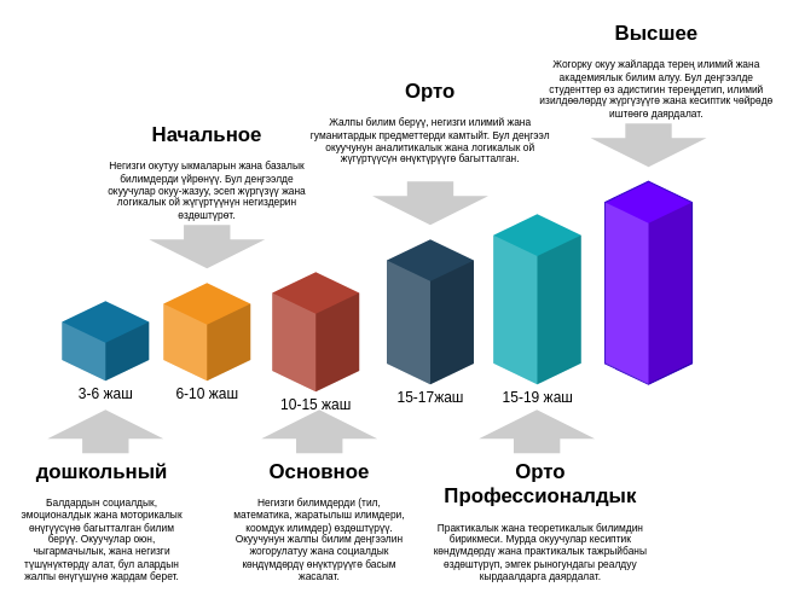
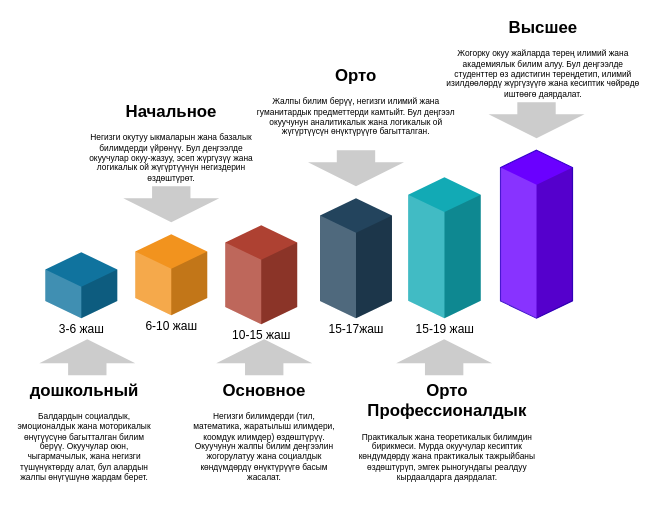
  <mxCell id="0" />
  <mxCell id="1" parent="0" />
  <mxCell id="2" value="" style="html=1;shadow=0;dashed=0;align=center;verticalAlign=middle;shape=mxgraph.arrows2.arrow;dy=0.6;dx=40;direction=north;notch=0;strokeWidth=2;fillColor=#CCCCCC;fontSize=14;fontColor=#000000;strokeColor=none;" parent="1" vertex="1"><mxGeometry x="65" y="565" width="160" height="60" as="geometry" /></mxCell>
- <mxCell id="3" value="3-6 жаш" style="verticalLabelPosition=bottom;verticalAlign=top;html=1;shape=mxgraph.infographic.shadedCube;isoAngle=15;fillColor=#10739E;strokeColor=none;fontFamily=Helvetica;fontSize=20;align=center;strokeWidth=2;" parent="1" vertex="1"><mxGeometry x="85" y="415" width="120" height="110" as="geometry" /></mxCell>
+ <mxCell id="3" value="3-6 жаш" style="verticalLabelPosition=bottom;verticalAlign=top;html=1;shape=mxgraph.infographic.shadedCube;isoAngle=15;fillColor=#10739E;strokeColor=none;fontFamily=Helvetica;fontSize=20;align=center;strokeWidth=2;" parent="1" vertex="1"><mxGeometry x="75" y="420" width="120" height="110" as="geometry" /></mxCell>
  <mxCell id="4" value="6-10 жаш" style="verticalLabelPosition=bottom;verticalAlign=top;html=1;shape=mxgraph.infographic.shadedCube;isoAngle=15;fillColor=#F2931E;strokeColor=none;fontFamily=Helvetica;fontSize=20;align=center;strokeWidth=2;" parent="1" vertex="1"><mxGeometry x="225" y="390" width="120" height="135" as="geometry" /></mxCell>
  <mxCell id="5" value="10-15 жаш" style="verticalLabelPosition=bottom;verticalAlign=top;html=1;shape=mxgraph.infographic.shadedCube;isoAngle=15;fillColor=#AE4132;strokeColor=none;fontFamily=Helvetica;fontSize=20;align=center;strokeWidth=2;" parent="1" vertex="1"><mxGeometry x="375" y="375" width="120" height="165" as="geometry" /></mxCell>
  <mxCell id="6" value="15-17жаш" style="verticalLabelPosition=bottom;verticalAlign=top;html=1;shape=mxgraph.infographic.shadedCube;isoAngle=15;fillColor=#23445D;strokeColor=none;fontFamily=Helvetica;fontSize=20;align=center;strokeWidth=2;" parent="1" vertex="1"><mxGeometry x="533" y="330" width="120" height="200" as="geometry" /></mxCell>
  <mxCell id="7" value="15-19 жаш" style="verticalLabelPosition=bottom;verticalAlign=top;html=1;shape=mxgraph.infographic.shadedCube;isoAngle=15;fillColor=#12AAB5;strokeColor=none;fontFamily=Helvetica;fontSize=20;align=center;strokeWidth=2;" parent="1" vertex="1"><mxGeometry x="680" y="295" width="121" height="235" as="geometry" /></mxCell>
  <mxCell id="8" value="&lt;h1&gt;дошкольный&lt;/h1&gt;&lt;p&gt;Балдардын социалдык, эмоционалдык жана моторикалык өнүгүүсүнө багытталган билим берүү. Окуучулар оюн, чыгармачылык, жана негизги түшүнүктөрдү алат, бул алардын жалпы өнүгүшүнө жардам берет.&lt;/p&gt;" style="text;html=1;spacing=5;spacingTop=-20;whiteSpace=wrap;overflow=hidden;strokeWidth=2;fillColor=none;gradientColor=none;fontSize=14;align=center;" parent="1" vertex="1"><mxGeometry x="20" y="625" width="240" height="185" as="geometry" /></mxCell>
  <mxCell id="9" value="&lt;h1&gt;Начальное&lt;/h1&gt;&lt;p&gt;Негизги окутуу ыкмаларын жана базалык билимдерди үйрөнүү. Бул деңгээлде окуучулар окуу-жазуу, эсеп жүргүзүү жана логикалык ой жүгүртүүнүн негиздерин өздөштүрөт.&lt;/p&gt;" style="text;html=1;spacing=5;spacingTop=-20;whiteSpace=wrap;overflow=hidden;strokeWidth=2;fillColor=none;gradientColor=none;fontSize=14;align=center;" parent="1" vertex="1"><mxGeometry x="135" y="160" width="300" height="155" as="geometry" /></mxCell>
  <mxCell id="10" value="&lt;h1&gt;Основное&lt;/h1&gt;&lt;p&gt;Негизги билимдерди (тил, математика, жаратылыш илимдери, коомдук илимдер) өздөштүрүү. Окуучунун жалпы билим деңгээлин жогорулатуу жана социалдык көндүмдөрдү өнүктүрүүгө басым жасалат.&lt;/p&gt;" style="text;html=1;spacing=5;spacingTop=-20;whiteSpace=wrap;overflow=hidden;strokeWidth=2;fillColor=none;gradientColor=none;fontSize=14;align=center;" parent="1" vertex="1"><mxGeometry x="310" y="625" width="260" height="185" as="geometry" /></mxCell>
  <mxCell id="11" value="&lt;h1&gt;Орто Профессионалдык&lt;/h1&gt;&lt;p&gt;Практикалык жана теоретикалык билимдин бирикмеси. Мурда окуучулар кесиптик көндүмдөрдү жана практикалык тажрыйбаны өздөштүрүп, эмгек рыногундагы реалдуу кырдаалдарга даярдалат.&lt;/p&gt;" style="text;html=1;spacing=5;spacingTop=-20;whiteSpace=wrap;overflow=hidden;strokeWidth=2;fillColor=none;gradientColor=none;fontSize=14;align=center;" parent="1" vertex="1"><mxGeometry x="580" y="625" width="330" height="195" as="geometry" /></mxCell>
  <mxCell id="12" value="&lt;h1&gt;Орто&lt;/h1&gt;&lt;p&gt;Жалпы билим берүү, негизги илимий жана гуманитардык предметтерди камтыйт. Бул деңгээл окуучунун аналитикалык жана логикалык ой жүгүртүүсүн өнүктүрүүгө багытталган.&lt;/p&gt;" style="text;html=1;spacing=5;spacingTop=-20;whiteSpace=wrap;overflow=hidden;strokeWidth=2;fillColor=none;gradientColor=none;fontSize=14;align=center;" parent="1" vertex="1"><mxGeometry x="408" y="100" width="370" height="140" as="geometry" /></mxCell>
  <mxCell id="13" value="" style="html=1;shadow=0;dashed=0;align=center;verticalAlign=middle;shape=mxgraph.arrows2.arrow;dy=0.6;dx=40;direction=north;notch=0;strokeWidth=2;fillColor=#CCCCCC;fontSize=14;fontColor=#000000;strokeColor=none;" parent="1" vertex="1"><mxGeometry x="360" y="565" width="160" height="60" as="geometry" /></mxCell>
  <mxCell id="14" value="" style="html=1;shadow=0;dashed=0;align=center;verticalAlign=middle;shape=mxgraph.arrows2.arrow;dy=0.6;dx=40;direction=north;notch=0;strokeWidth=2;fillColor=#CCCCCC;fontSize=14;fontColor=#000000;strokeColor=none;" parent="1" vertex="1"><mxGeometry x="660" y="565" width="160" height="60" as="geometry" /></mxCell>
  <mxCell id="15" value="" style="html=1;shadow=0;dashed=0;align=center;verticalAlign=middle;shape=mxgraph.arrows2.arrow;dy=0.6;dx=40;direction=north;notch=0;strokeWidth=2;fillColor=#CCCCCC;fontSize=14;fontColor=#000000;strokeColor=none;flipV=1;" parent="1" vertex="1"><mxGeometry x="205" y="310" width="160" height="60" as="geometry" /></mxCell>
  <mxCell id="16" value="" style="html=1;shadow=0;dashed=0;align=center;verticalAlign=middle;shape=mxgraph.arrows2.arrow;dy=0.6;dx=40;direction=north;notch=0;strokeWidth=2;fillColor=#CCCCCC;fontSize=14;fontColor=#000000;strokeColor=none;flipV=1;" parent="1" vertex="1"><mxGeometry x="513" y="250" width="160" height="60" as="geometry" /></mxCell>
  <mxCell id="17" value="88-23 жаш" style="verticalLabelPosition=bottom;verticalAlign=top;html=1;shape=mxgraph.infographic.shadedCube;isoAngle=15;fillColor=#6a00ff;strokeColor=#3700CC;fontFamily=Helvetica;fontSize=20;align=center;strokeWidth=2;fontColor=light-dark(#FFFFFF,#F1F1F1);" vertex="1" parent="1"><mxGeometry x="834" y="250" width="120" height="280" as="geometry" /></mxCell>
  <mxCell id="18" value="" style="html=1;shadow=0;dashed=0;align=center;verticalAlign=middle;shape=mxgraph.arrows2.arrow;dy=0.6;dx=40;direction=north;notch=0;strokeWidth=2;fillColor=#CCCCCC;fontSize=14;fontColor=#000000;strokeColor=none;flipV=1;" vertex="1" parent="1"><mxGeometry x="814" y="170" width="160" height="60" as="geometry" /></mxCell>
  <mxCell id="19" value="&lt;h1&gt;Высшее&lt;/h1&gt;&lt;p&gt;Жогорку окуу жайларда терең илимий жана академиялык билим алуу. Бул деңгээлде студенттер өз адистигин тереңдетип, илимий изилдөөлөрдү жүргүзүүгө жана кесиптик чөйрөдө иштөөгө даярдалат.&lt;/p&gt;" style="text;html=1;spacing=5;spacingTop=-20;whiteSpace=wrap;overflow=hidden;strokeWidth=2;fillColor=none;gradientColor=none;fontSize=14;align=center;" vertex="1" parent="1"><mxGeometry x="730" y="20" width="350" height="150" as="geometry" /></mxCell>
